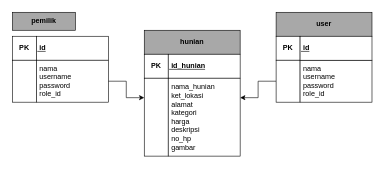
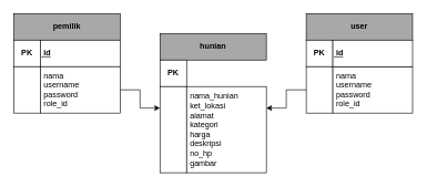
  <mxCell id="0" />
  <mxCell id="1" parent="0" />
- <mxCell id="2" value="&lt;b&gt;pemilik&lt;/b&gt;" style="rounded=0;whiteSpace=wrap;html=1;fillColor=#A8A8A8;" vertex="1" parent="1"><mxGeometry x="20" y="20" width="105" height="30" as="geometry" /></mxCell>
+ <mxCell id="2" value="&lt;b&gt;pemilik&lt;/b&gt;" style="rounded=0;whiteSpace=wrap;html=1;fillColor=#A8A8A8;" vertex="1" parent="1"><mxGeometry x="20" y="20" width="160" height="40" as="geometry" /></mxCell>
  <mxCell id="3" value="&lt;b&gt;PK&lt;/b&gt;" style="rounded=0;whiteSpace=wrap;html=1;" vertex="1" parent="1"><mxGeometry x="20" y="60" width="40" height="40" as="geometry" /></mxCell>
  <mxCell id="4" value="&lt;b&gt;&lt;u&gt;&amp;nbsp;id&lt;/u&gt;&lt;/b&gt;" style="rounded=0;whiteSpace=wrap;html=1;align=left;" vertex="1" parent="1"><mxGeometry x="60" y="60" width="120" height="40" as="geometry" /></mxCell>
  <mxCell id="5" value="" style="rounded=0;whiteSpace=wrap;html=1;" vertex="1" parent="1"><mxGeometry x="20" y="100" width="40" height="70" as="geometry" /></mxCell>
  <mxCell id="6" style="edgeStyle=orthogonalEdgeStyle;rounded=0;orthogonalLoop=1;jettySize=auto;html=1;entryX=0;entryY=0.25;entryDx=0;entryDy=0;" edge="1" parent="1" source="7" target="11"><mxGeometry relative="1" as="geometry" /></mxCell>
  <mxCell id="7" value="&amp;nbsp;nama&lt;br&gt;&amp;nbsp;username&lt;br&gt;&lt;div&gt;&amp;nbsp;password&lt;/div&gt;&lt;div&gt;&amp;nbsp;role_id&lt;/div&gt;" style="rounded=0;whiteSpace=wrap;html=1;align=left;" vertex="1" parent="1"><mxGeometry x="60" y="100" width="120" height="70" as="geometry" /></mxCell>
  <mxCell id="8" value="&lt;b&gt;hunian&lt;/b&gt;" style="rounded=0;whiteSpace=wrap;html=1;fillColor=#A8A8A8;" vertex="1" parent="1"><mxGeometry x="240" y="50" width="160" height="40" as="geometry" /></mxCell>
  <mxCell id="9" value="&lt;b&gt;PK&lt;/b&gt;" style="rounded=0;whiteSpace=wrap;html=1;" vertex="1" parent="1"><mxGeometry x="240" y="90" width="40" height="40" as="geometry" /></mxCell>
- <mxCell id="10" value="&lt;b&gt;&lt;u&gt;&amp;nbsp;id_hunian&lt;/u&gt;&lt;/b&gt;" style="rounded=0;whiteSpace=wrap;html=1;align=left;" vertex="1" parent="1"><mxGeometry x="280" y="90" width="120" height="40" as="geometry" /></mxCell>
  <mxCell id="11" value="" style="rounded=0;whiteSpace=wrap;html=1;" vertex="1" parent="1"><mxGeometry x="240" y="130" width="40" height="130" as="geometry" /></mxCell>
  <mxCell id="12" value="&amp;nbsp;nama_hunian&lt;br&gt;&amp;nbsp;ket_lokasi&lt;br&gt;&amp;nbsp;alamat&lt;br&gt;&amp;nbsp;kategori&lt;br&gt;&amp;nbsp;harga&lt;br&gt;&amp;nbsp;deskripsi&lt;br&gt;&amp;nbsp;no_hp&lt;br&gt;&amp;nbsp;gambar" style="rounded=0;whiteSpace=wrap;html=1;align=left;" vertex="1" parent="1"><mxGeometry x="280" y="130" width="120" height="130" as="geometry" /></mxCell>
  <mxCell id="13" value="&lt;b&gt;user&lt;/b&gt;" style="rounded=0;whiteSpace=wrap;html=1;fillColor=#A8A8A8;" vertex="1" parent="1"><mxGeometry x="460" y="20" width="160" height="40" as="geometry" /></mxCell>
  <mxCell id="14" value="&lt;b&gt;PK&lt;/b&gt;" style="rounded=0;whiteSpace=wrap;html=1;" vertex="1" parent="1"><mxGeometry x="460" y="60" width="40" height="40" as="geometry" /></mxCell>
  <mxCell id="15" style="edgeStyle=orthogonalEdgeStyle;rounded=0;orthogonalLoop=1;jettySize=auto;html=1;entryX=1;entryY=0.25;entryDx=0;entryDy=0;" edge="1" parent="1" source="16" target="12"><mxGeometry relative="1" as="geometry" /></mxCell>
  <mxCell id="16" value="" style="rounded=0;whiteSpace=wrap;html=1;" vertex="1" parent="1"><mxGeometry x="460" y="100" width="40" height="70" as="geometry" /></mxCell>
  <mxCell id="17" value="&amp;nbsp;nama&lt;br&gt;&amp;nbsp;username&lt;br&gt;&lt;div&gt;&amp;nbsp;password&lt;/div&gt;&lt;div&gt;&amp;nbsp;role_id&lt;/div&gt;" style="rounded=0;whiteSpace=wrap;html=1;align=left;" vertex="1" parent="1"><mxGeometry x="500" y="100" width="120" height="70" as="geometry" /></mxCell>
  <mxCell id="18" value="&lt;b&gt;&lt;u&gt;&amp;nbsp;id&lt;/u&gt;&lt;/b&gt;" style="rounded=0;whiteSpace=wrap;html=1;align=left;" vertex="1" parent="1"><mxGeometry x="500" y="60" width="120" height="40" as="geometry" /></mxCell>
